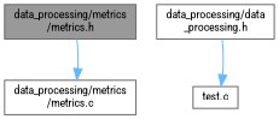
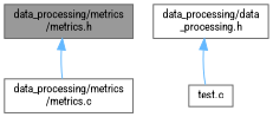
  digraph {
    fontname="Roboto Condensed"
    node [color=grey40 fillcolor=white fontname="Roboto Condensed" fontsize=10 shape=box style=filled]
    edge [color=steelblue1 dir=back fontname="Roboto Condensed" fontsize=10 labelfontname=Helvetica labelfontsize=10 style=solid]
    n1 [color=gray40 fillcolor=grey60 fontcolor=black height=0.2 label="data_processing/metrics\l/metrics.h" width=0.4]
    n2 [height=0.2 label="data_processing/metrics\l/metrics.c" width=0.4]
    n3 [height=0.2 label="data_processing/data\l_processing.h" width=0.4]
    n4 [height=0.2 label="test.c" width=0.4]
-   n2 -> n1
-   n4 -> n3
+   n1 -> n2
+   n3 -> n4
  }
